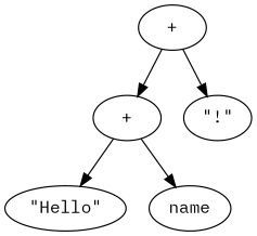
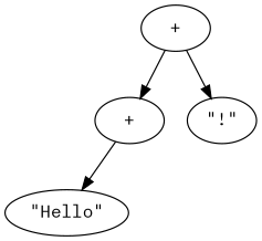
  digraph {
    fontname="IBM Plex Mono"
    node [fontname="IBM Plex Mono"]
    edge [fontname="IBM Plex Mono"]
    n1 [label="+"]
    n2 [label="+"]
    "\"!\""
    "\"Hello\""
-   name
    n1 -> n2
    n1 -> "\"!\""
    n2 -> "\"Hello\""
-   n2 -> name
  }
